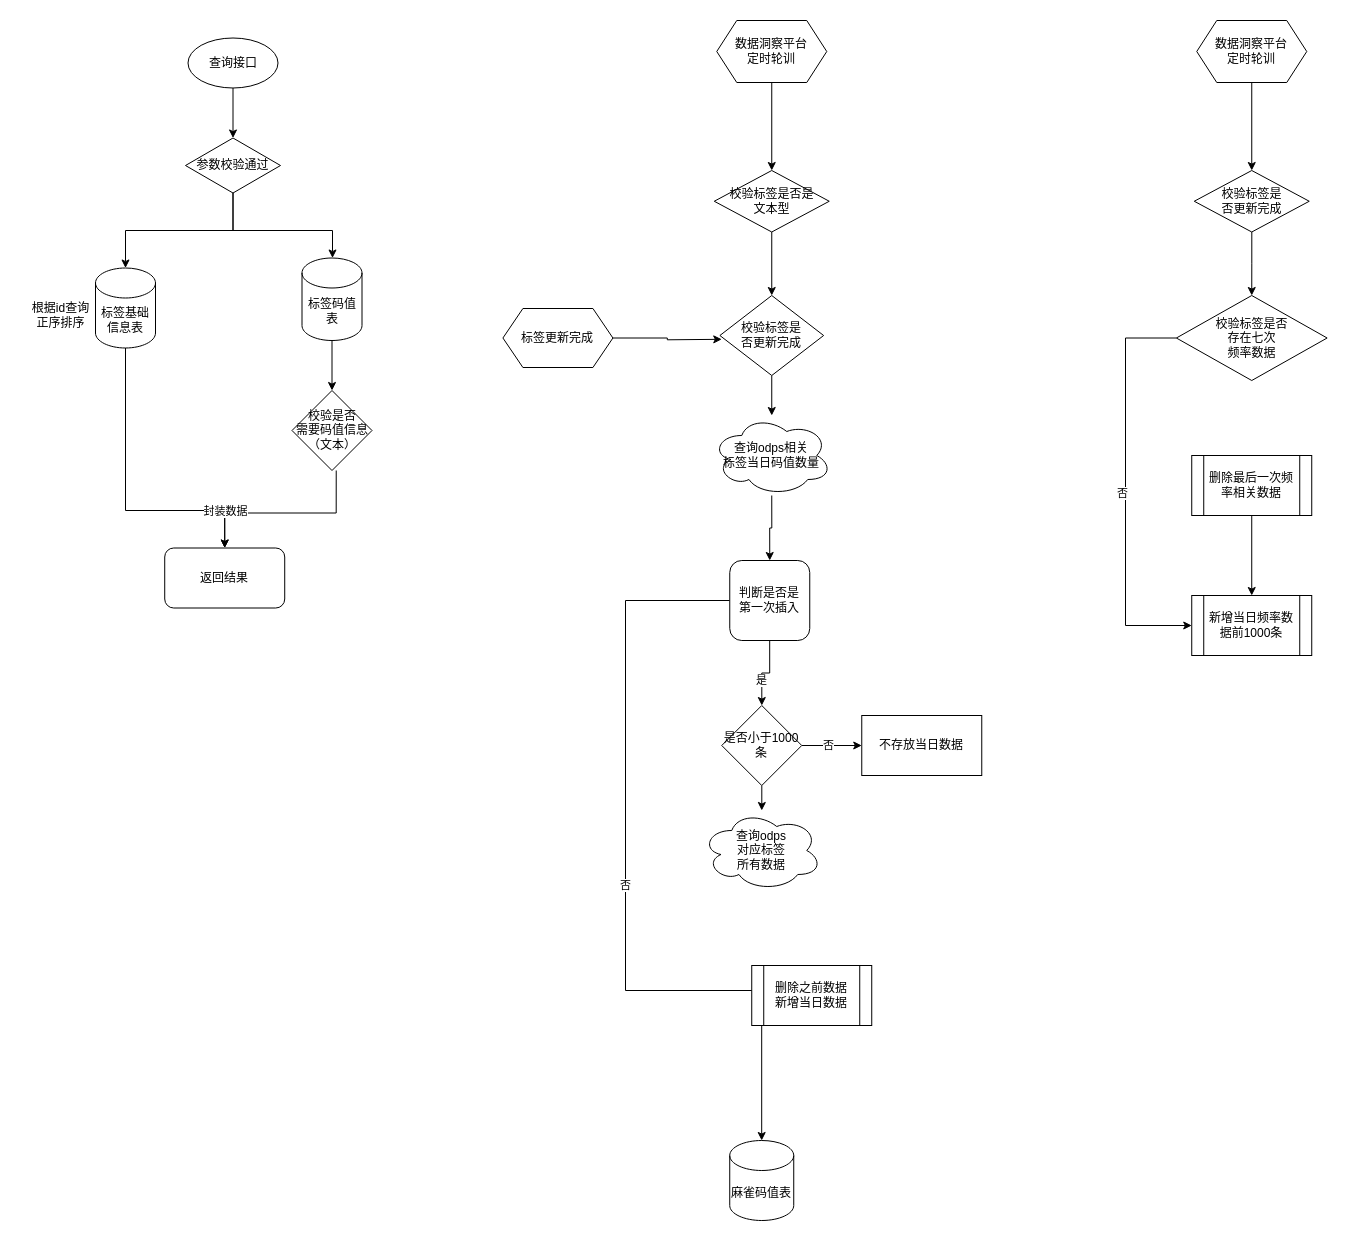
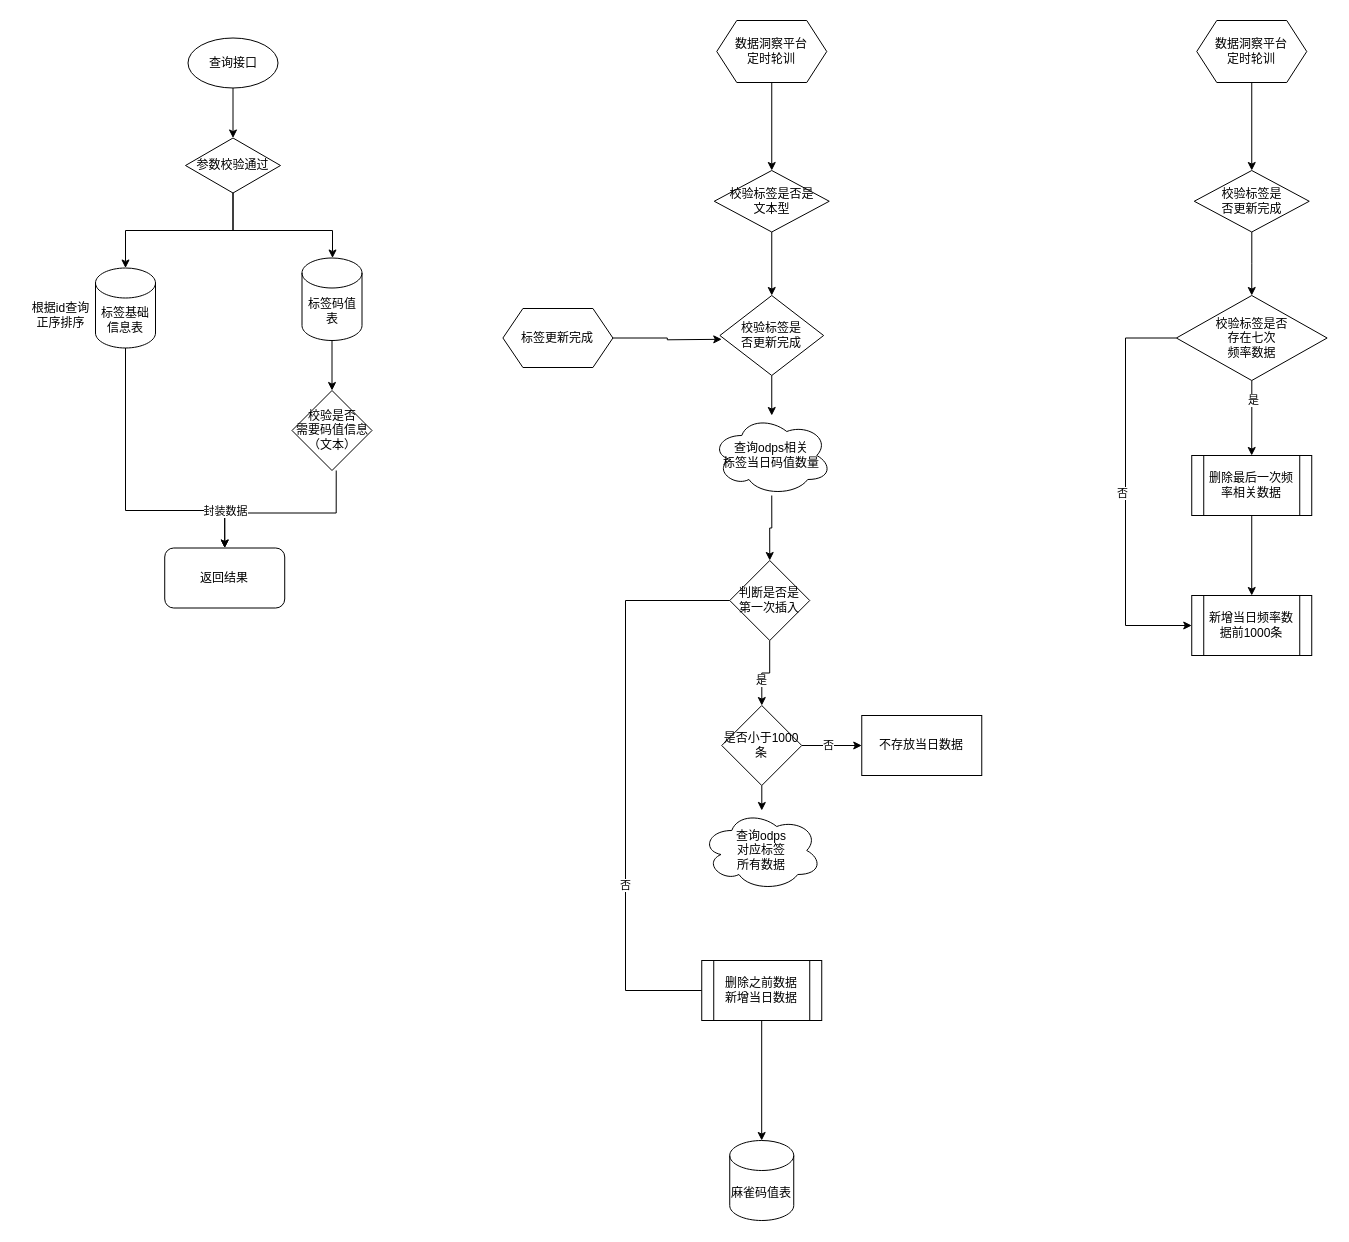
  <mxCell id="0" />
  <mxCell id="1" parent="0" />
  <mxCell id="2" value="" style="edgeStyle=orthogonalEdgeStyle;rounded=0;orthogonalLoop=1;jettySize=auto;html=1;" edge="1" parent="1" source="3" target="6"><mxGeometry relative="1" as="geometry" /></mxCell>
  <mxCell id="3" value="查询接口" style="ellipse;whiteSpace=wrap;html=1;" vertex="1" parent="1"><mxGeometry x="187.5" y="37.5" width="90" height="50" as="geometry" /></mxCell>
  <mxCell id="4" style="edgeStyle=orthogonalEdgeStyle;rounded=0;orthogonalLoop=1;jettySize=auto;html=1;" edge="1" parent="1" source="6" target="8"><mxGeometry relative="1" as="geometry"><Array as="points"><mxPoint x="233" y="230" /><mxPoint x="125" y="230" /></Array></mxGeometry></mxCell>
  <mxCell id="5" style="edgeStyle=orthogonalEdgeStyle;rounded=0;orthogonalLoop=1;jettySize=auto;html=1;" edge="1" parent="1" source="6" target="12"><mxGeometry relative="1" as="geometry"><Array as="points"><mxPoint x="233" y="230" /><mxPoint x="332" y="230" /></Array></mxGeometry></mxCell>
  <mxCell id="6" value="参数校验通过" style="rhombus;whiteSpace=wrap;html=1;" vertex="1" parent="1"><mxGeometry x="185" y="137.5" width="95" height="55" as="geometry" /></mxCell>
  <mxCell id="7" style="edgeStyle=orthogonalEdgeStyle;rounded=0;orthogonalLoop=1;jettySize=auto;html=1;entryX=0.5;entryY=0;entryDx=0;entryDy=0;" edge="1" parent="1" source="8" target="17"><mxGeometry relative="1" as="geometry"><mxPoint x="135" y="540" as="targetPoint" /><Array as="points"><mxPoint x="125" y="510" /><mxPoint x="224" y="510" /></Array></mxGeometry></mxCell>
  <mxCell id="8" value="标签基础信息表" style="shape=cylinder3;whiteSpace=wrap;html=1;boundedLbl=1;backgroundOutline=1;size=15;" vertex="1" parent="1"><mxGeometry x="95" y="267.5" width="60" height="80" as="geometry" /></mxCell>
  <mxCell id="9" style="edgeStyle=orthogonalEdgeStyle;rounded=0;orthogonalLoop=1;jettySize=auto;html=1;entryX=0.5;entryY=0;entryDx=0;entryDy=0;" edge="1" parent="1" target="17"><mxGeometry relative="1" as="geometry"><mxPoint x="335.72" y="470" as="sourcePoint" /><Array as="points"><mxPoint x="336.22" y="512.5" /><mxPoint x="224.22" y="512.5" /></Array></mxGeometry></mxCell>
  <mxCell id="10" value="封装数据" style="edgeLabel;html=1;align=center;verticalAlign=middle;resizable=0;points=[];" vertex="1" connectable="0" parent="9"><mxGeometry x="0.63" y="-2" relative="1" as="geometry"><mxPoint x="2" y="-2" as="offset" /></mxGeometry></mxCell>
  <mxCell id="11" value="" style="edgeStyle=orthogonalEdgeStyle;rounded=0;orthogonalLoop=1;jettySize=auto;html=1;" edge="1" parent="1" source="12" target="19"><mxGeometry relative="1" as="geometry" /></mxCell>
  <mxCell id="12" value="标签码值表" style="shape=cylinder3;whiteSpace=wrap;html=1;boundedLbl=1;backgroundOutline=1;size=15;" vertex="1" parent="1"><mxGeometry x="301.5" y="257.5" width="60" height="82.5" as="geometry" /></mxCell>
  <mxCell id="13" value="" style="edgeStyle=orthogonalEdgeStyle;rounded=0;orthogonalLoop=1;jettySize=auto;html=1;" edge="1" parent="1" source="14" target="16"><mxGeometry relative="1" as="geometry" /></mxCell>
  <mxCell id="14" value="数据洞察平台&lt;div&gt;定时轮训&lt;/div&gt;" style="shape=hexagon;perimeter=hexagonPerimeter2;whiteSpace=wrap;html=1;fixedSize=1;" vertex="1" parent="1"><mxGeometry x="716.25" y="20" width="110" height="62" as="geometry" /></mxCell>
  <mxCell id="15" value="" style="edgeStyle=orthogonalEdgeStyle;rounded=0;orthogonalLoop=1;jettySize=auto;html=1;" edge="1" parent="1" source="16" target="21"><mxGeometry relative="1" as="geometry"><mxPoint x="771.25" y="300" as="targetPoint" /></mxGeometry></mxCell>
  <mxCell id="16" value="校验标签是否是&lt;div&gt;文本型&lt;/div&gt;" style="rhombus;whiteSpace=wrap;html=1;" vertex="1" parent="1"><mxGeometry x="713.75" y="170" width="115" height="61.5" as="geometry" /></mxCell>
  <mxCell id="17" value="返回结果" style="rounded=1;whiteSpace=wrap;html=1;" vertex="1" parent="1"><mxGeometry x="164.22" y="547.5" width="120" height="60" as="geometry" /></mxCell>
  <mxCell id="18" value="根据id查询&lt;div&gt;正序排序&lt;/div&gt;" style="text;html=1;align=center;verticalAlign=middle;resizable=0;points=[];autosize=1;strokeColor=none;fillColor=none;" vertex="1" parent="1"><mxGeometry x="20" y="295" width="80" height="40" as="geometry" /></mxCell>
  <mxCell id="19" value="校验是否&lt;div&gt;需要码值信息（文本）&lt;/div&gt;" style="rhombus;whiteSpace=wrap;html=1;" vertex="1" parent="1"><mxGeometry x="291.5" y="390" width="80" height="80" as="geometry" /></mxCell>
  <mxCell id="20" value="" style="edgeStyle=orthogonalEdgeStyle;rounded=0;orthogonalLoop=1;jettySize=auto;html=1;" edge="1" parent="1" source="21" target="46"><mxGeometry relative="1" as="geometry" /></mxCell>
  <mxCell id="21" value="校验标签是&lt;div&gt;否更新完成&lt;/div&gt;" style="rhombus;whiteSpace=wrap;html=1;" vertex="1" parent="1"><mxGeometry x="719.38" y="295" width="103.75" height="80" as="geometry" /></mxCell>
  <mxCell id="22" style="edgeStyle=orthogonalEdgeStyle;rounded=0;orthogonalLoop=1;jettySize=auto;html=1;" edge="1" parent="1" source="26" target="30"><mxGeometry relative="1" as="geometry" /></mxCell>
  <mxCell id="23" value="是" style="edgeLabel;html=1;align=center;verticalAlign=middle;resizable=0;points=[];" vertex="1" connectable="0" parent="22"><mxGeometry x="0.298" y="-1" relative="1" as="geometry"><mxPoint as="offset" /></mxGeometry></mxCell>
  <mxCell id="24" style="edgeStyle=orthogonalEdgeStyle;rounded=0;orthogonalLoop=1;jettySize=auto;html=1;" edge="1" parent="1" source="26" target="31"><mxGeometry relative="1" as="geometry"><Array as="points"><mxPoint x="625" y="600" /><mxPoint x="625" y="990" /></Array></mxGeometry></mxCell>
  <mxCell id="25" value="否" style="edgeLabel;html=1;align=center;verticalAlign=middle;resizable=0;points=[];" vertex="1" connectable="0" parent="24"><mxGeometry x="-0.002" y="-1" relative="1" as="geometry"><mxPoint as="offset" /></mxGeometry></mxCell>
- <mxCell id="26" value="判断是否是&lt;div&gt;第一次插入&lt;/div&gt;" style="whiteSpace=wrap;html=1;rounded=1;" vertex="1" parent="1"><mxGeometry x="729.245" y="560" width="80" height="80" as="geometry" /></mxCell>
+ <mxCell id="26" value="判断是否是&lt;div&gt;第一次插入&lt;/div&gt;" style="rhombus;whiteSpace=wrap;html=1;" vertex="1" parent="1"><mxGeometry x="729.245" y="560" width="80" height="80" as="geometry" /></mxCell>
  <mxCell id="27" value="" style="edgeStyle=orthogonalEdgeStyle;rounded=0;orthogonalLoop=1;jettySize=auto;html=1;" edge="1" parent="1" source="30" target="32"><mxGeometry relative="1" as="geometry" /></mxCell>
  <mxCell id="28" value="否" style="edgeLabel;html=1;align=center;verticalAlign=middle;resizable=0;points=[];" vertex="1" connectable="0" parent="27"><mxGeometry x="-0.142" y="1" relative="1" as="geometry"><mxPoint as="offset" /></mxGeometry></mxCell>
  <mxCell id="29" value="" style="edgeStyle=orthogonalEdgeStyle;rounded=0;orthogonalLoop=1;jettySize=auto;html=1;" edge="1" parent="1" source="30" target="47"><mxGeometry relative="1" as="geometry" /></mxCell>
  <mxCell id="30" value="是否小于1000条" style="rhombus;whiteSpace=wrap;html=1;" vertex="1" parent="1"><mxGeometry x="721.26" y="705" width="80" height="80" as="geometry" /></mxCell>
  <mxCell id="31" value="麻雀码值表" style="shape=cylinder3;whiteSpace=wrap;html=1;boundedLbl=1;backgroundOutline=1;size=15;" vertex="1" parent="1"><mxGeometry x="729.24" y="1140" width="64" height="80" as="geometry" /></mxCell>
  <mxCell id="32" value="不存放当日数据" style="whiteSpace=wrap;html=1;" vertex="1" parent="1"><mxGeometry x="861.26" y="715" width="120" height="60" as="geometry" /></mxCell>
  <mxCell id="33" value="" style="edgeStyle=orthogonalEdgeStyle;rounded=0;orthogonalLoop=1;jettySize=auto;html=1;" edge="1" parent="1" source="34" target="36"><mxGeometry relative="1" as="geometry" /></mxCell>
  <mxCell id="34" value="数据洞察平台&lt;div&gt;定时轮训&lt;/div&gt;" style="shape=hexagon;perimeter=hexagonPerimeter2;whiteSpace=wrap;html=1;fixedSize=1;" vertex="1" parent="1"><mxGeometry x="1196.25" y="20" width="110" height="62" as="geometry" /></mxCell>
  <mxCell id="35" value="" style="edgeStyle=orthogonalEdgeStyle;rounded=0;orthogonalLoop=1;jettySize=auto;html=1;" edge="1" parent="1" source="36"><mxGeometry relative="1" as="geometry"><mxPoint x="1251.25" y="295.004" as="targetPoint" /></mxGeometry></mxCell>
  <mxCell id="36" value="校验标签是&lt;div&gt;否更新完成&lt;/div&gt;" style="rhombus;whiteSpace=wrap;html=1;" vertex="1" parent="1"><mxGeometry x="1193.75" y="170" width="115" height="61.5" as="geometry" /></mxCell>
+ <mxCell id="37" value="" style="edgeStyle=orthogonalEdgeStyle;rounded=0;orthogonalLoop=1;jettySize=auto;html=1;" edge="1" parent="1" source="41" target="43"><mxGeometry relative="1" as="geometry" /></mxCell>
+ <mxCell id="38" value="是" style="edgeLabel;html=1;align=center;verticalAlign=middle;resizable=0;points=[];" vertex="1" connectable="0" parent="37"><mxGeometry x="-0.467" y="1" relative="1" as="geometry"><mxPoint as="offset" /></mxGeometry></mxCell>
  <mxCell id="39" style="edgeStyle=orthogonalEdgeStyle;rounded=0;orthogonalLoop=1;jettySize=auto;html=1;" edge="1" parent="1" source="41" target="44"><mxGeometry relative="1" as="geometry"><Array as="points"><mxPoint x="1125" y="337.5" /><mxPoint x="1125" y="625" /></Array></mxGeometry></mxCell>
  <mxCell id="40" value="否" style="edgeLabel;html=1;align=center;verticalAlign=middle;resizable=0;points=[];" vertex="1" connectable="0" parent="39"><mxGeometry x="0.02" y="-4" relative="1" as="geometry"><mxPoint as="offset" /></mxGeometry></mxCell>
  <mxCell id="41" value="校验标签是否&lt;div&gt;存在七次&lt;/div&gt;&lt;div&gt;频率数据&lt;/div&gt;" style="rhombus;whiteSpace=wrap;html=1;" vertex="1" parent="1"><mxGeometry x="1175.88" y="295" width="150.75" height="85" as="geometry" /></mxCell>
  <mxCell id="42" value="" style="edgeStyle=orthogonalEdgeStyle;rounded=0;orthogonalLoop=1;jettySize=auto;html=1;" edge="1" parent="1" source="43" target="44"><mxGeometry relative="1" as="geometry" /></mxCell>
  <mxCell id="43" value="删除最后一次频率相关数据" style="shape=process;whiteSpace=wrap;html=1;backgroundOutline=1;" vertex="1" parent="1"><mxGeometry x="1191.245" y="455" width="120" height="60" as="geometry" /></mxCell>
  <mxCell id="44" value="新增当日频率数据前1000条" style="shape=process;whiteSpace=wrap;html=1;backgroundOutline=1;" vertex="1" parent="1"><mxGeometry x="1191.245" y="595" width="120" height="60" as="geometry" /></mxCell>
  <mxCell id="45" style="edgeStyle=orthogonalEdgeStyle;rounded=0;orthogonalLoop=1;jettySize=auto;html=1;entryX=0.5;entryY=0;entryDx=0;entryDy=0;" edge="1" parent="1" source="46" target="26"><mxGeometry relative="1" as="geometry" /></mxCell>
  <mxCell id="46" value="查询odps相关&lt;div&gt;标签当日码值数量&lt;/div&gt;" style="ellipse;shape=cloud;whiteSpace=wrap;html=1;" vertex="1" parent="1"><mxGeometry x="711.255" y="415" width="120" height="80" as="geometry" /></mxCell>
  <mxCell id="47" value="查询odps&lt;div&gt;对应标签&lt;/div&gt;&lt;div&gt;所有数据&lt;/div&gt;" style="ellipse;shape=cloud;whiteSpace=wrap;html=1;" vertex="1" parent="1"><mxGeometry x="701.24" y="810" width="120" height="80" as="geometry" /></mxCell>
- <mxCell id="48" value="删除之前数据&lt;div&gt;新增当日数据&lt;/div&gt;" style="shape=process;whiteSpace=wrap;html=1;backgroundOutline=1;" vertex="1" parent="1"><mxGeometry x="751.24" y="965" width="120" height="60" as="geometry" /></mxCell>
+ <mxCell id="48" value="删除之前数据&lt;div&gt;新增当日数据&lt;/div&gt;" style="shape=process;whiteSpace=wrap;html=1;backgroundOutline=1;" vertex="1" parent="1"><mxGeometry x="701.24" y="960" width="120" height="60" as="geometry" /></mxCell>
  <mxCell id="49" value="" style="edgeStyle=orthogonalEdgeStyle;rounded=0;orthogonalLoop=1;jettySize=auto;html=1;" edge="1" parent="1" source="50"><mxGeometry relative="1" as="geometry"><mxPoint x="721.263" y="338.8" as="targetPoint" /></mxGeometry></mxCell>
  <mxCell id="50" value="标签更新完成" style="shape=hexagon;perimeter=hexagonPerimeter2;whiteSpace=wrap;html=1;fixedSize=1;" vertex="1" parent="1"><mxGeometry x="502.42" y="308" width="110" height="59" as="geometry" /></mxCell>
